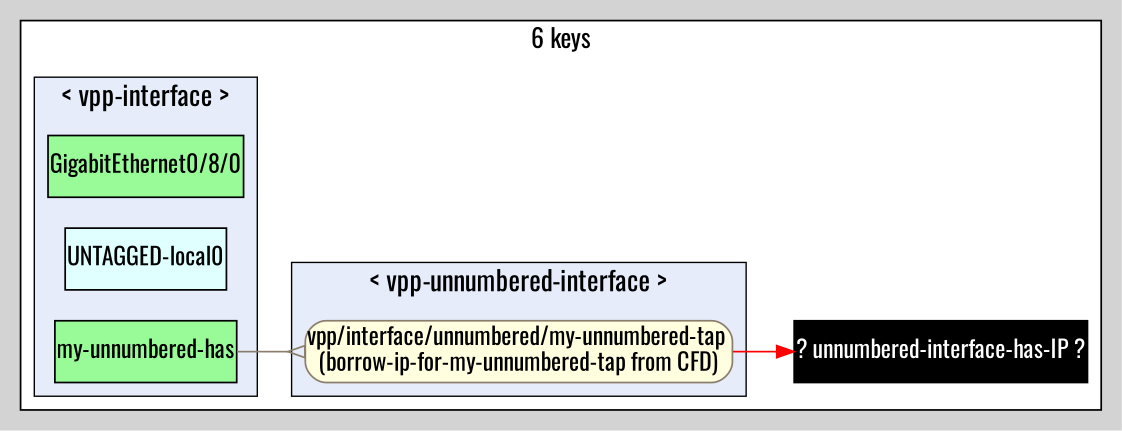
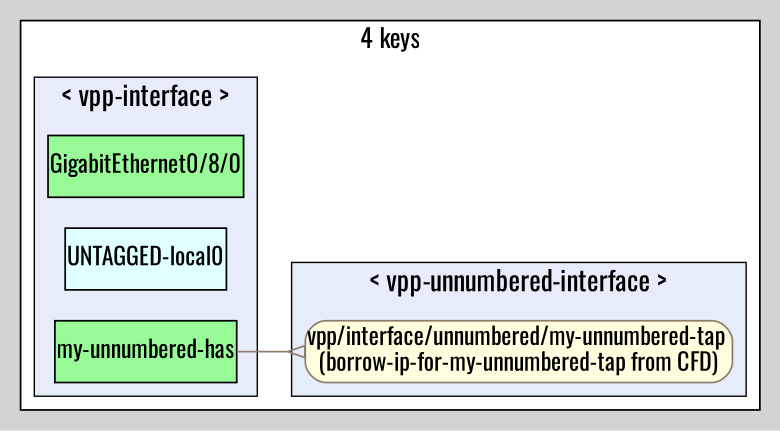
  digraph {
    bgcolor=lightgray
    fontname=Oswald
    fontsize=12
    labeljust=c
    labelloc=b
    nodesep="<no value>"
    ordering=out
    penwidth=1
    rankdir=LR
    ranksep=.5
    style=solid
    node [fillcolor=PaleGreen fontname=Oswald margin=0.01 penwidth=1.0 shape=box style=filled]
    edge [fontname=Oswald minlen=1]
    n1 [label="GigabitEthernet0/8/0"]
    n2 [fillcolor=LightCyan label="UNTAGGED-local0"]
    n3 [label="my-unnumbered-has"]
    n4 [color=bisque4 fillcolor=LightYellow label="vpp/interface/unnumbered/my-unnumbered-tap \n(borrow-ip-for-my-unnumbered-tap from CFD)" style="rounded,filled"]
-   "? unnumbered-interface-has-IP ?" [fillcolor=Black fontcolor=White]
    subgraph cluster_1 {
      bgcolor=white
      fontsize=15
-     label="6 keys"
+     label="4 keys"
      labelloc=t
-     "? unnumbered-interface-has-IP ?"
      subgraph cluster_2 {
        bgcolor=white
        fillcolor="#e6ecfa"
        fontsize=16
        label="< vpp-interface >"
        labelloc=t
        penwidth=0.8
        style=filled
        n1
        n2
        n3
      }
      subgraph cluster_3 {
        bgcolor=white
        fillcolor="#e6ecfa"
        fontsize=16
        label="< vpp-unnumbered-interface >"
        labelloc=t
        penwidth=0.8
        style=filled
        n4
      }
    }
    n3 -> n4 [arrowhead=invempty color=bisque4]
-   n4 -> "? unnumbered-interface-has-IP ?" [color=Red]
  }
